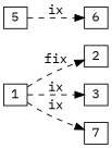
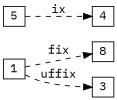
  digraph {
    fontname="IBM Plex Mono"
    rankdir=LR
    node [fontname="IBM Plex Mono" shape=box]
    edge [fontname="IBM Plex Mono" style=dashed]
    1 [height=0.3 width=0.3]
-   2 [height=0.3 width=0.3]
+   2 [height=0.3 width=0.3 label=8]
    3 [height=0.3 width=0.3]
-   7 [height=0.3 width=0.3]
    5 [height=0.3 width=0.3]
-   6 [height=0.3 width=0.3]
+   6 [height=0.3 width=0.3 label=4]
    1 -> 2 [label=fix]
-   1 -> 3 [label=ix]
-   1 -> 7 [label=ix]
+   1 -> 3 [label=uffix]
    5 -> 6 [label=ix]
  }
